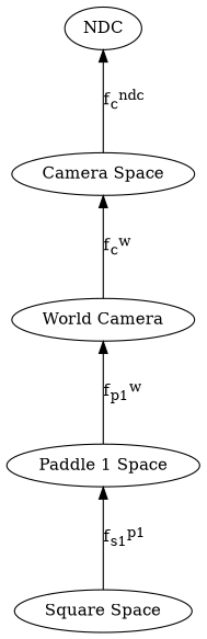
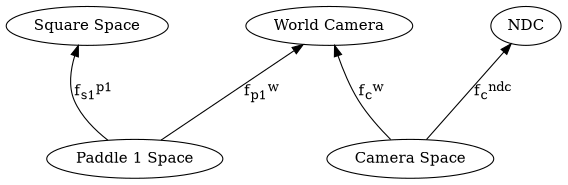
  digraph {
    fontname="DejaVu Serif"
    nodesep=1
    rankdir=BT
    ranksep=1
    node [fontname="DejaVu Serif"]
    edge [fontname="DejaVu Serif" weight=0.2]
    n1 [label="Paddle 1 Space"]
    n2 [label="World Camera"]
    n3 [label="Square Space"]
    n4 [label="Camera Space"]
    n5 [label=NDC]
    n1 -> n2 [label=<f<SUB>p1</SUB><SUP>w</SUP>>]
-   n3 -> n1 [label=<f<SUB>s1</SUB><SUP>p1</SUP>>]
-   n2 -> n4 [label=<f<SUB>c</SUB><SUP>w</SUP>>]
+   n1 -> n3 [label=<f<SUB>s1</SUB><SUP>p1</SUP>>]
+   n4 -> n2 [label=<f<SUB>c</SUB><SUP>w</SUP>>]
    n4 -> n5 [label=<f<SUB>c</SUB><SUP>ndc</SUP>>]
  }
